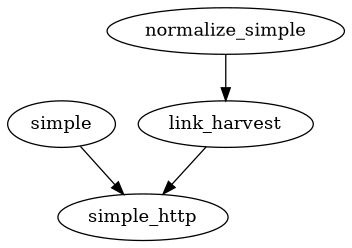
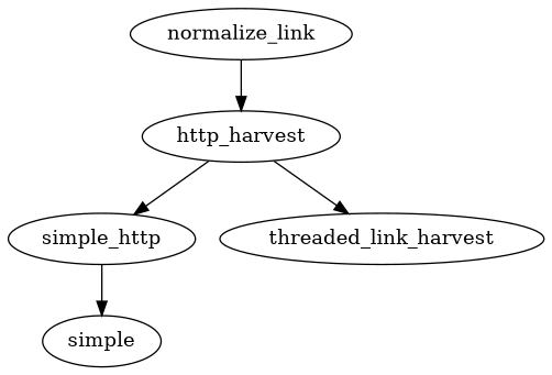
  digraph {
    n1 [label=simple]
    simple_http
-   link_harvest
-   normalize_link [label=normalize_simple]
-   n1 -> simple_http
+   link_harvest [label=http_harvest]
+   threaded_link_harvest
+   normalize_link
+   simple_http -> n1
    link_harvest -> simple_http
+   link_harvest -> threaded_link_harvest
    normalize_link -> link_harvest
  }
